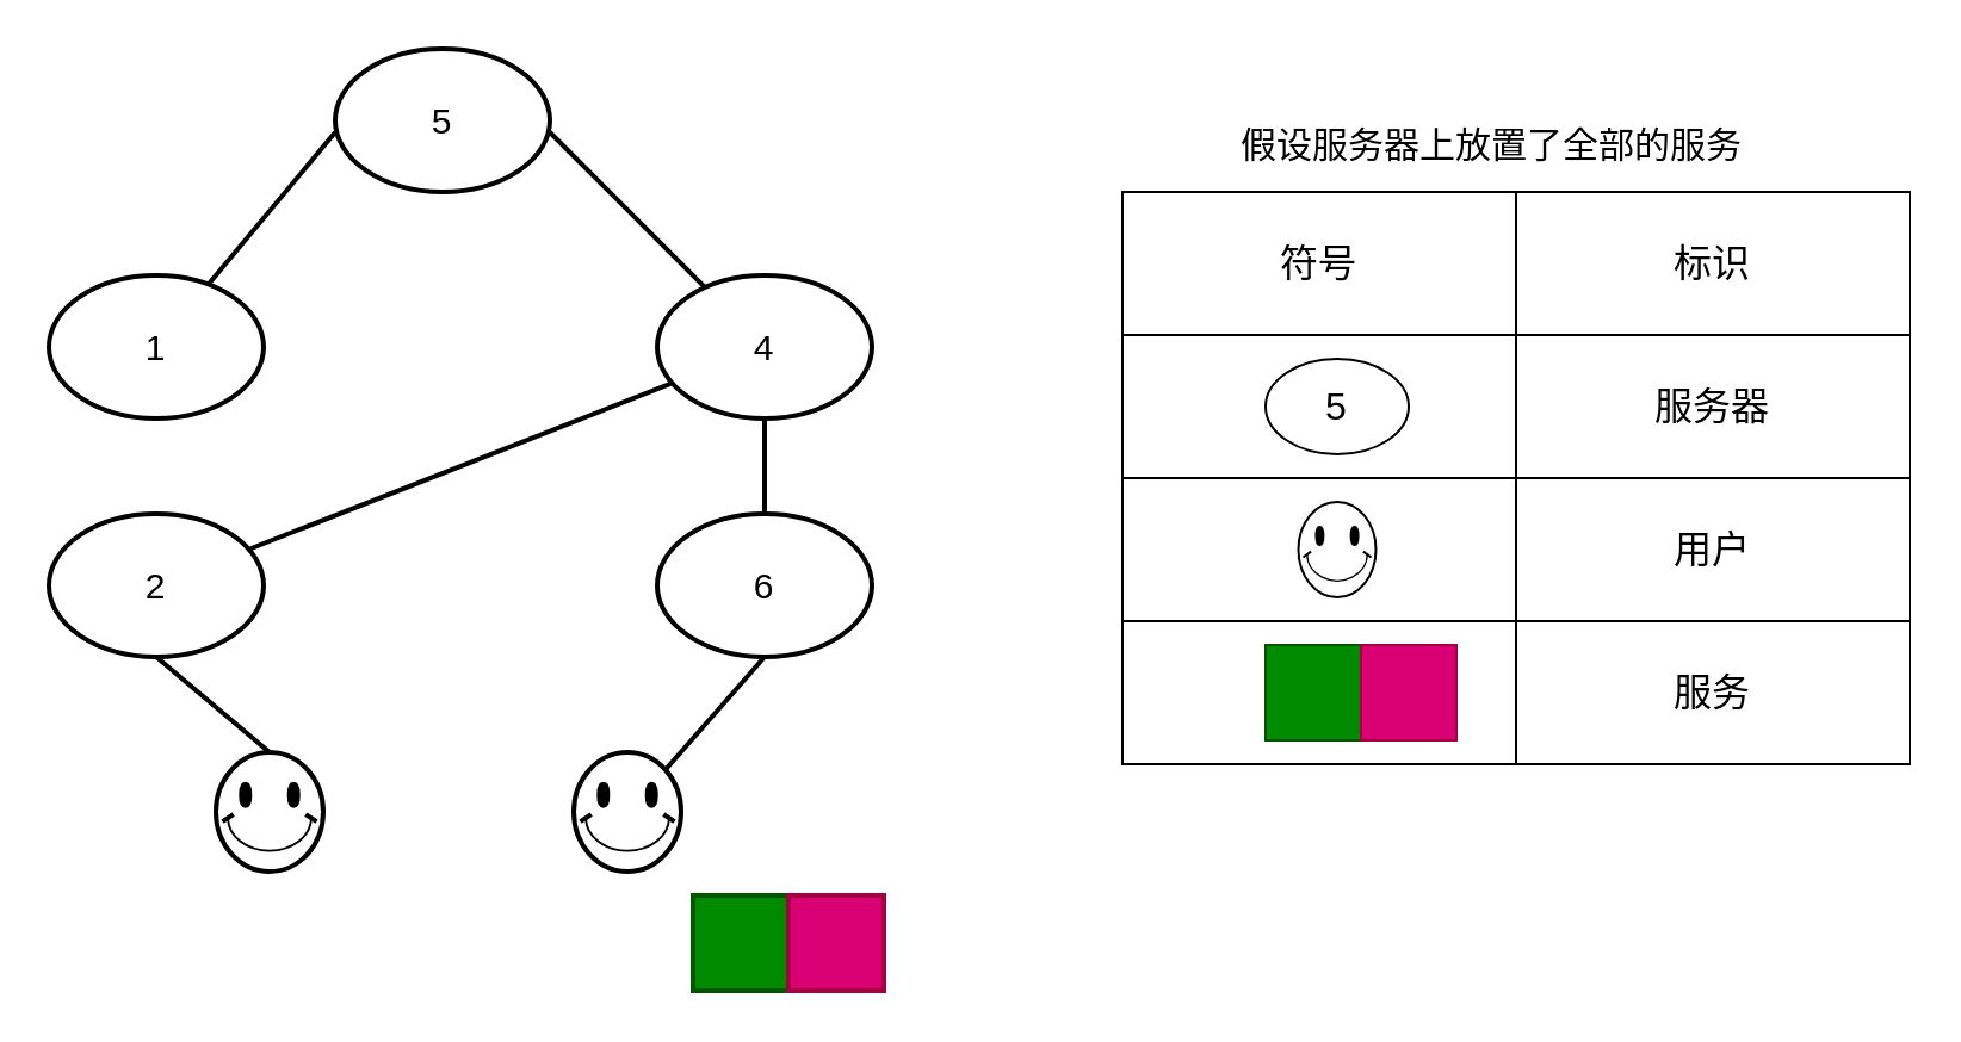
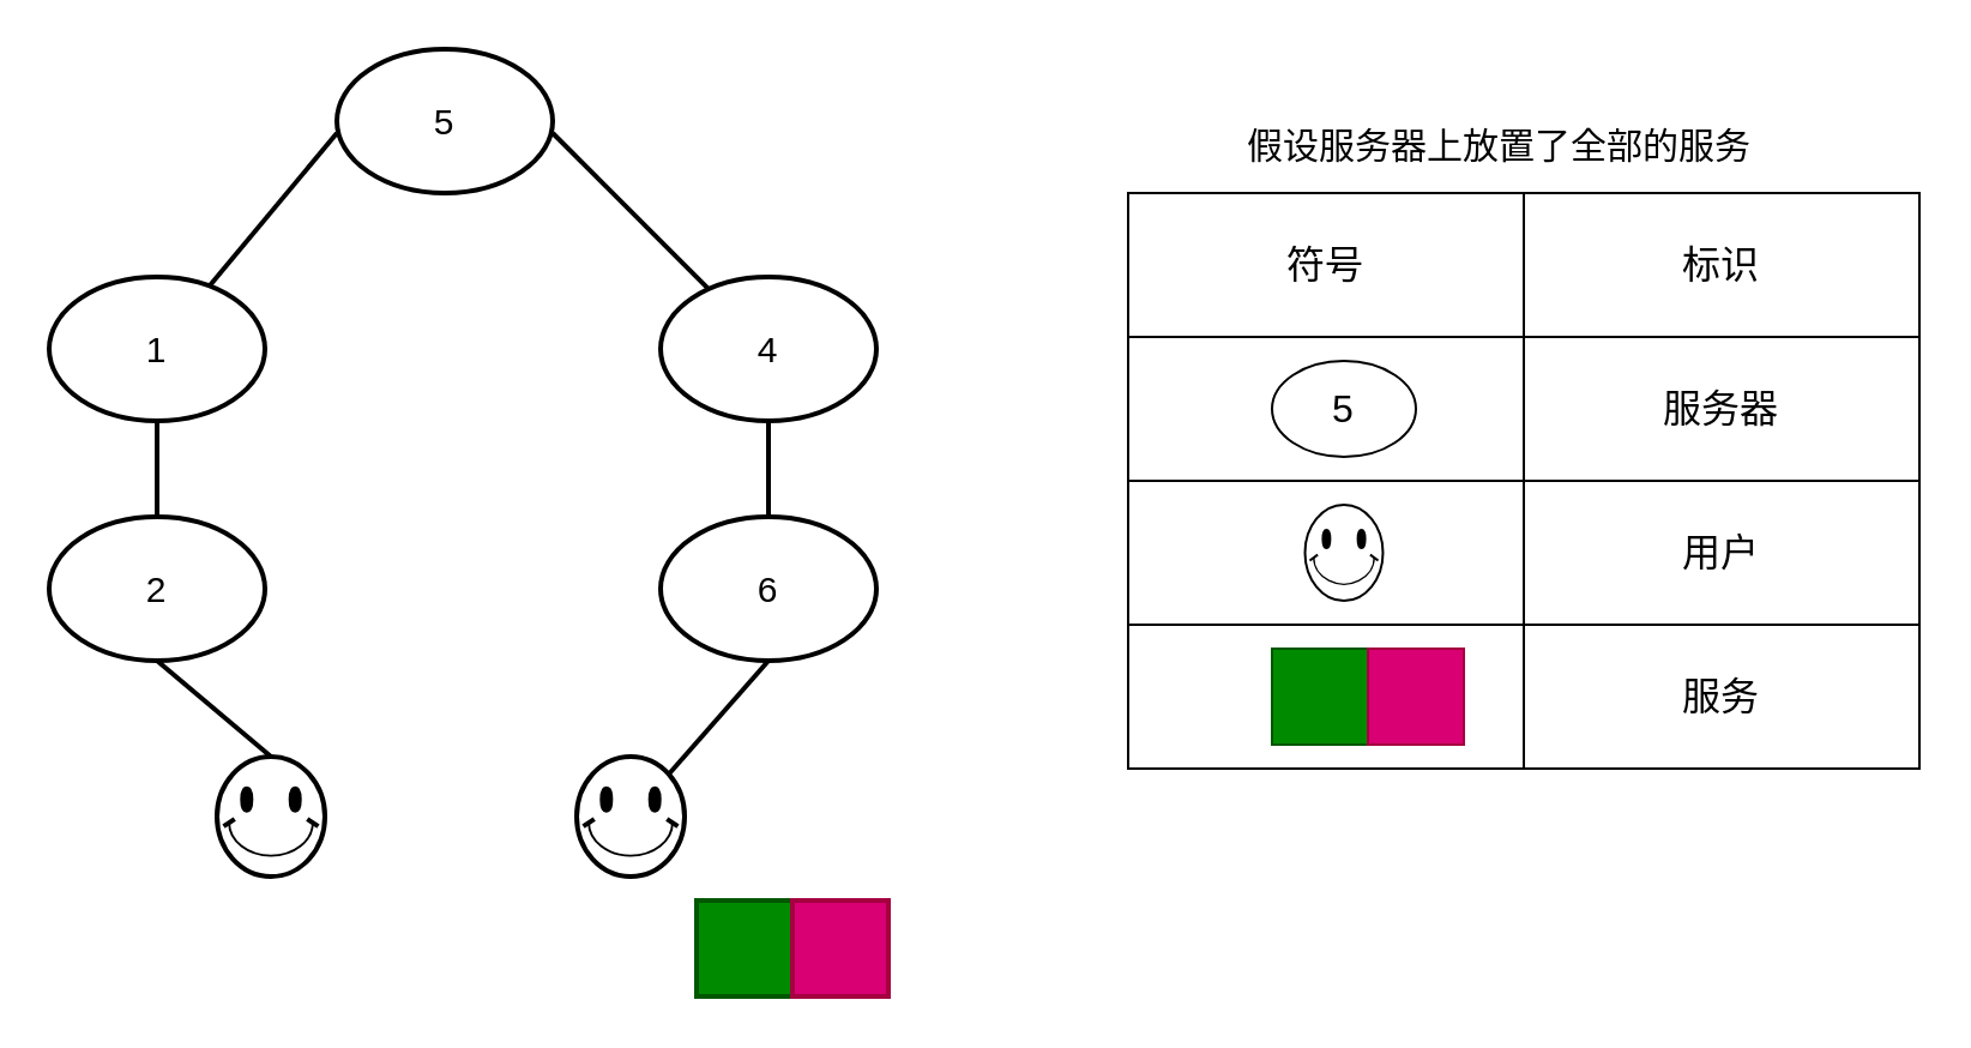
  <mxCell id="0" />
  <mxCell id="1" parent="0" />
  <mxCell id="2" value="5" style="ellipse;whiteSpace=wrap;html=1;strokeWidth=2;fontSize=15;" vertex="1" parent="1"><mxGeometry x="140" y="20" width="90" height="60" as="geometry" /></mxCell>
  <mxCell id="3" style="rounded=0;orthogonalLoop=1;jettySize=auto;html=1;entryX=0;entryY=0.5;entryDx=0;entryDy=0;endArrow=none;startFill=0;strokeWidth=2;fontSize=15;" edge="1" parent="1" source="4"><mxGeometry relative="1" as="geometry"><mxPoint x="140" y="55" as="targetPoint" /></mxGeometry></mxCell>
  <mxCell id="4" value="1" style="ellipse;whiteSpace=wrap;html=1;strokeWidth=2;fontSize=15;" vertex="1" parent="1"><mxGeometry x="20" y="115" width="90" height="60" as="geometry" /></mxCell>
  <mxCell id="5" style="rounded=0;orthogonalLoop=1;jettySize=auto;html=1;entryX=1;entryY=0.5;entryDx=0;entryDy=0;endArrow=none;startFill=0;strokeWidth=2;fontSize=15;" edge="1" parent="1" source="7"><mxGeometry relative="1" as="geometry"><mxPoint x="230" y="55" as="targetPoint" /></mxGeometry></mxCell>
  <mxCell id="6" style="rounded=0;orthogonalLoop=1;jettySize=auto;html=1;entryX=0.5;entryY=0;entryDx=0;entryDy=0;endArrow=none;startFill=0;strokeWidth=2;fontSize=15;" edge="1" parent="1" source="7" target="10"><mxGeometry relative="1" as="geometry" /></mxCell>
  <mxCell id="7" value="4" style="ellipse;whiteSpace=wrap;html=1;strokeWidth=2;fontSize=15;" vertex="1" parent="1"><mxGeometry x="275" y="115" width="90" height="60" as="geometry" /></mxCell>
- <mxCell id="8" style="rounded=0;orthogonalLoop=1;jettySize=auto;html=1;endArrow=none;startFill=0;strokeWidth=2;fontSize=15;" edge="1" parent="1" source="9" target="7"><mxGeometry relative="1" as="geometry" /></mxCell>
+ <mxCell id="8" style="rounded=0;orthogonalLoop=1;jettySize=auto;html=1;endArrow=none;startFill=0;strokeWidth=2;fontSize=15;" edge="1" parent="1" source="9" target="4"><mxGeometry relative="1" as="geometry" /></mxCell>
  <mxCell id="9" value="2" style="ellipse;whiteSpace=wrap;html=1;strokeWidth=2;fontSize=15;" vertex="1" parent="1"><mxGeometry x="20" y="215" width="90" height="60" as="geometry" /></mxCell>
  <mxCell id="10" value="6" style="ellipse;whiteSpace=wrap;html=1;strokeWidth=2;fontSize=15;" vertex="1" parent="1"><mxGeometry x="275" y="215" width="90" height="60" as="geometry" /></mxCell>
  <mxCell id="11" value="" style="whiteSpace=wrap;html=1;aspect=fixed;fillColor=#008a00;fontColor=#ffffff;strokeColor=#005700;strokeWidth=2;" vertex="1" parent="1"><mxGeometry x="290" y="375" width="40" height="40" as="geometry" /></mxCell>
  <mxCell id="12" style="rounded=0;orthogonalLoop=1;jettySize=auto;html=1;entryX=0.5;entryY=1;entryDx=0;entryDy=0;endArrow=none;startFill=0;exitX=0.5;exitY=0;exitDx=0;exitDy=0;exitPerimeter=0;strokeWidth=2;" edge="1" parent="1" source="13" target="9"><mxGeometry relative="1" as="geometry"><mxPoint x="65" y="325" as="sourcePoint" /></mxGeometry></mxCell>
  <mxCell id="13" value="" style="verticalLabelPosition=bottom;verticalAlign=top;html=1;shape=mxgraph.basic.smiley;strokeWidth=2;" vertex="1" parent="1"><mxGeometry x="90" y="315" width="45" height="50" as="geometry" /></mxCell>
  <mxCell id="14" style="rounded=0;orthogonalLoop=1;jettySize=auto;html=1;entryX=0.5;entryY=1;entryDx=0;entryDy=0;endArrow=none;startFill=0;strokeWidth=2;exitX=0.855;exitY=0.145;exitDx=0;exitDy=0;exitPerimeter=0;" edge="1" parent="1" source="15" target="10"><mxGeometry relative="1" as="geometry" /></mxCell>
  <mxCell id="15" value="" style="verticalLabelPosition=bottom;verticalAlign=top;html=1;shape=mxgraph.basic.smiley;strokeWidth=2;" vertex="1" parent="1"><mxGeometry x="240" y="315" width="45" height="50" as="geometry" /></mxCell>
  <mxCell id="16" value="" style="whiteSpace=wrap;html=1;aspect=fixed;fillColor=#d80073;fontColor=#ffffff;strokeColor=#A50040;strokeWidth=2;" vertex="1" parent="1"><mxGeometry x="330" y="375" width="40" height="40" as="geometry" /></mxCell>
  <mxCell id="17" value="" style="shape=table;startSize=0;container=1;collapsible=0;childLayout=tableLayout;strokeWidth=1;fontSize=16;" vertex="1" parent="1"><mxGeometry x="470" y="80" width="330" height="240" as="geometry" /></mxCell>
  <mxCell id="18" value="" style="shape=tableRow;horizontal=0;startSize=0;swimlaneHead=0;swimlaneBody=0;strokeColor=inherit;top=0;left=0;bottom=0;right=0;collapsible=0;dropTarget=0;fillColor=none;points=[[0,0.5],[1,0.5]];portConstraint=eastwest;strokeWidth=1;fontSize=16;" vertex="1" parent="17"><mxGeometry width="330" height="60" as="geometry" /></mxCell>
  <mxCell id="19" value="符号" style="shape=partialRectangle;html=1;whiteSpace=wrap;connectable=0;strokeColor=inherit;overflow=hidden;fillColor=none;top=0;left=0;bottom=0;right=0;pointerEvents=1;strokeWidth=1;fontSize=16;" vertex="1" parent="18"><mxGeometry width="165" height="60" as="geometry"><mxRectangle width="165" height="60" as="alternateBounds" /></mxGeometry></mxCell>
  <mxCell id="20" value="标识" style="shape=partialRectangle;html=1;whiteSpace=wrap;connectable=0;strokeColor=inherit;overflow=hidden;fillColor=none;top=0;left=0;bottom=0;right=0;pointerEvents=1;strokeWidth=1;fontSize=16;" vertex="1" parent="18"><mxGeometry x="165" width="165" height="60" as="geometry"><mxRectangle width="165" height="60" as="alternateBounds" /></mxGeometry></mxCell>
  <mxCell id="21" value="" style="shape=tableRow;horizontal=0;startSize=0;swimlaneHead=0;swimlaneBody=0;strokeColor=inherit;top=0;left=0;bottom=0;right=0;collapsible=0;dropTarget=0;fillColor=none;points=[[0,0.5],[1,0.5]];portConstraint=eastwest;strokeWidth=1;fontSize=16;" vertex="1" parent="17"><mxGeometry y="60" width="330" height="60" as="geometry" /></mxCell>
  <mxCell id="22" value="" style="shape=partialRectangle;html=1;whiteSpace=wrap;connectable=0;strokeColor=inherit;overflow=hidden;fillColor=none;top=0;left=0;bottom=0;right=0;pointerEvents=1;strokeWidth=1;fontSize=16;" vertex="1" parent="21"><mxGeometry width="165" height="60" as="geometry"><mxRectangle width="165" height="60" as="alternateBounds" /></mxGeometry></mxCell>
  <mxCell id="23" value="服务器" style="shape=partialRectangle;html=1;whiteSpace=wrap;connectable=0;strokeColor=inherit;overflow=hidden;fillColor=none;top=0;left=0;bottom=0;right=0;pointerEvents=1;strokeWidth=1;fontSize=16;" vertex="1" parent="21"><mxGeometry x="165" width="165" height="60" as="geometry"><mxRectangle width="165" height="60" as="alternateBounds" /></mxGeometry></mxCell>
  <mxCell id="24" value="" style="shape=tableRow;horizontal=0;startSize=0;swimlaneHead=0;swimlaneBody=0;strokeColor=inherit;top=0;left=0;bottom=0;right=0;collapsible=0;dropTarget=0;fillColor=none;points=[[0,0.5],[1,0.5]];portConstraint=eastwest;strokeWidth=1;fontSize=16;" vertex="1" parent="17"><mxGeometry y="120" width="330" height="60" as="geometry" /></mxCell>
  <mxCell id="25" value="" style="shape=partialRectangle;html=1;whiteSpace=wrap;connectable=0;strokeColor=inherit;overflow=hidden;fillColor=none;top=0;left=0;bottom=0;right=0;pointerEvents=1;strokeWidth=1;fontSize=16;" vertex="1" parent="24"><mxGeometry width="165" height="60" as="geometry"><mxRectangle width="165" height="60" as="alternateBounds" /></mxGeometry></mxCell>
  <mxCell id="26" value="用户" style="shape=partialRectangle;html=1;whiteSpace=wrap;connectable=0;strokeColor=inherit;overflow=hidden;fillColor=none;top=0;left=0;bottom=0;right=0;pointerEvents=1;strokeWidth=1;fontSize=16;" vertex="1" parent="24"><mxGeometry x="165" width="165" height="60" as="geometry"><mxRectangle width="165" height="60" as="alternateBounds" /></mxGeometry></mxCell>
  <mxCell id="27" value="" style="shape=tableRow;horizontal=0;startSize=0;swimlaneHead=0;swimlaneBody=0;strokeColor=inherit;top=0;left=0;bottom=0;right=0;collapsible=0;dropTarget=0;fillColor=none;points=[[0,0.5],[1,0.5]];portConstraint=eastwest;strokeWidth=1;fontSize=16;" vertex="1" parent="17"><mxGeometry y="180" width="330" height="60" as="geometry" /></mxCell>
  <mxCell id="28" value="" style="shape=partialRectangle;html=1;whiteSpace=wrap;connectable=0;strokeColor=inherit;overflow=hidden;fillColor=none;top=0;left=0;bottom=0;right=0;pointerEvents=1;strokeWidth=1;fontSize=16;" vertex="1" parent="27"><mxGeometry width="165" height="60" as="geometry"><mxRectangle width="165" height="60" as="alternateBounds" /></mxGeometry></mxCell>
  <mxCell id="29" value="服务" style="shape=partialRectangle;html=1;whiteSpace=wrap;connectable=0;strokeColor=inherit;overflow=hidden;fillColor=none;top=0;left=0;bottom=0;right=0;pointerEvents=1;strokeWidth=1;fontSize=16;" vertex="1" parent="27"><mxGeometry x="165" width="165" height="60" as="geometry"><mxRectangle width="165" height="60" as="alternateBounds" /></mxGeometry></mxCell>
  <mxCell id="30" value="5" style="ellipse;whiteSpace=wrap;html=1;strokeWidth=1;fontSize=16;" vertex="1" parent="1"><mxGeometry x="530" y="150" width="60" height="40" as="geometry" /></mxCell>
  <mxCell id="31" value="" style="verticalLabelPosition=bottom;verticalAlign=top;html=1;shape=mxgraph.basic.smiley;strokeWidth=1;fontSize=16;" vertex="1" parent="1"><mxGeometry x="543.75" y="210" width="32.5" height="40" as="geometry" /></mxCell>
  <mxCell id="32" value="" style="whiteSpace=wrap;html=1;aspect=fixed;fillColor=#008a00;fontColor=#ffffff;strokeColor=#005700;strokeWidth=1;fontSize=16;" vertex="1" parent="1"><mxGeometry x="530" y="270" width="40" height="40" as="geometry" /></mxCell>
  <mxCell id="33" value="" style="whiteSpace=wrap;html=1;aspect=fixed;fillColor=#d80073;fontColor=#ffffff;strokeColor=#A50040;strokeWidth=1;fontSize=16;" vertex="1" parent="1"><mxGeometry x="570" y="270" width="40" height="40" as="geometry" /></mxCell>
  <mxCell id="34" value="假设服务器上放置了全部的服务" style="text;strokeColor=none;align=center;fillColor=none;html=1;verticalAlign=middle;whiteSpace=wrap;rounded=0;fontSize=15;" vertex="1" parent="1"><mxGeometry x="505" y="50" width="240" height="20" as="geometry" /></mxCell>
